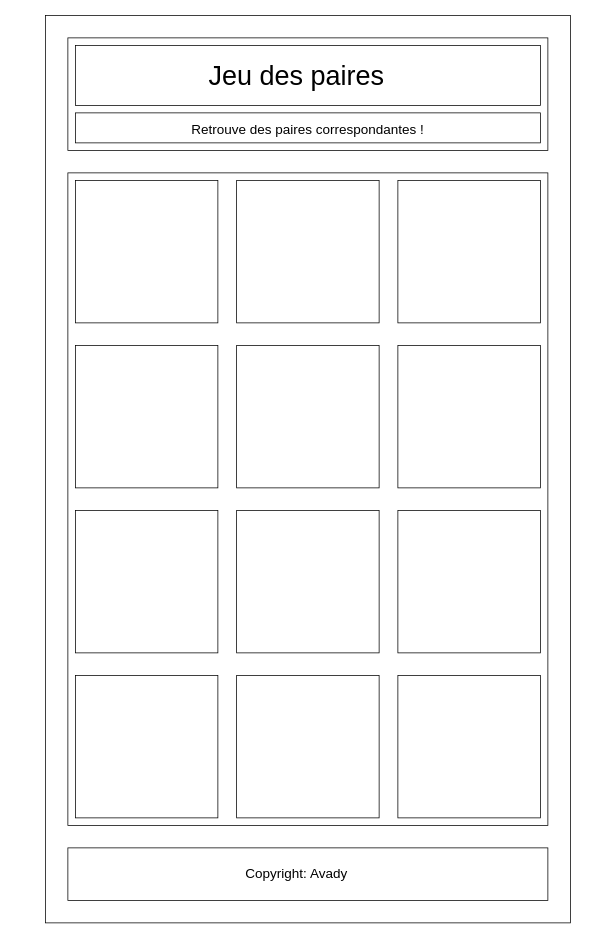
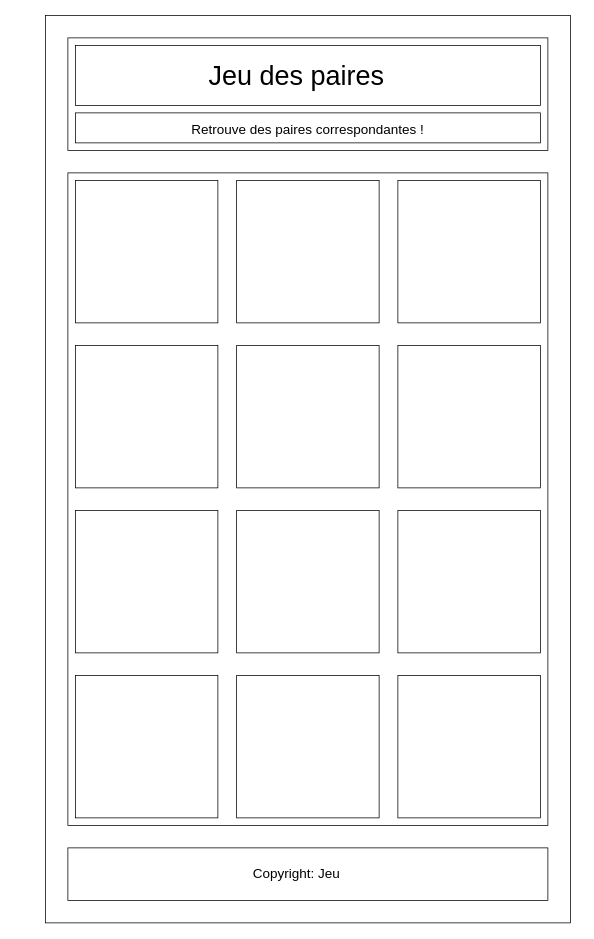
  <mxCell id="0" />
  <mxCell id="1" parent="0" />
  <mxCell id="2" value="" style="rounded=0;whiteSpace=wrap;html=1;" vertex="1" parent="1"><mxGeometry x="60" y="20" width="700" height="1210" as="geometry" /></mxCell>
  <mxCell id="3" value="" style="rounded=0;whiteSpace=wrap;html=1;" vertex="1" parent="1"><mxGeometry x="90" y="50" width="640" height="150" as="geometry" /></mxCell>
  <mxCell id="4" value="" style="rounded=0;whiteSpace=wrap;html=1;" vertex="1" parent="1"><mxGeometry x="100" y="60" width="620" height="80" as="geometry" /></mxCell>
  <mxCell id="5" value="" style="rounded=0;whiteSpace=wrap;html=1;" vertex="1" parent="1"><mxGeometry x="100" y="150" width="620" height="40" as="geometry" /></mxCell>
  <mxCell id="6" value="" style="rounded=0;whiteSpace=wrap;html=1;" vertex="1" parent="1"><mxGeometry x="90" y="230" width="640" height="870" as="geometry" /></mxCell>
  <mxCell id="7" value="" style="rounded=0;whiteSpace=wrap;html=1;" vertex="1" parent="1"><mxGeometry x="90" y="1130" width="640" height="70" as="geometry" /></mxCell>
  <mxCell id="8" value="" style="whiteSpace=wrap;html=1;aspect=fixed;" vertex="1" parent="1"><mxGeometry x="100" y="240" width="190" height="190" as="geometry" /></mxCell>
  <mxCell id="9" value="" style="whiteSpace=wrap;html=1;aspect=fixed;" vertex="1" parent="1"><mxGeometry x="315" y="240" width="190" height="190" as="geometry" /></mxCell>
  <mxCell id="10" value="" style="whiteSpace=wrap;html=1;aspect=fixed;" vertex="1" parent="1"><mxGeometry x="530" y="240" width="190" height="190" as="geometry" /></mxCell>
  <mxCell id="11" value="" style="whiteSpace=wrap;html=1;aspect=fixed;" vertex="1" parent="1"><mxGeometry x="100" y="460" width="190" height="190" as="geometry" /></mxCell>
  <mxCell id="12" value="" style="whiteSpace=wrap;html=1;aspect=fixed;" vertex="1" parent="1"><mxGeometry x="315" y="460" width="190" height="190" as="geometry" /></mxCell>
  <mxCell id="13" value="" style="whiteSpace=wrap;html=1;aspect=fixed;" vertex="1" parent="1"><mxGeometry x="530" y="460" width="190" height="190" as="geometry" /></mxCell>
  <mxCell id="14" value="" style="whiteSpace=wrap;html=1;aspect=fixed;" vertex="1" parent="1"><mxGeometry x="100" y="680" width="190" height="190" as="geometry" /></mxCell>
  <mxCell id="15" value="" style="whiteSpace=wrap;html=1;aspect=fixed;" vertex="1" parent="1"><mxGeometry x="315" y="680" width="190" height="190" as="geometry" /></mxCell>
  <mxCell id="16" value="" style="whiteSpace=wrap;html=1;aspect=fixed;" vertex="1" parent="1"><mxGeometry x="530" y="680" width="190" height="190" as="geometry" /></mxCell>
  <mxCell id="17" value="" style="whiteSpace=wrap;html=1;aspect=fixed;" vertex="1" parent="1"><mxGeometry x="100" y="900" width="190" height="190" as="geometry" /></mxCell>
  <mxCell id="18" value="" style="whiteSpace=wrap;html=1;aspect=fixed;" vertex="1" parent="1"><mxGeometry x="315" y="900" width="190" height="190" as="geometry" /></mxCell>
  <mxCell id="19" value="" style="whiteSpace=wrap;html=1;aspect=fixed;" vertex="1" parent="1"><mxGeometry x="530" y="900" width="190" height="190" as="geometry" /></mxCell>
  <mxCell id="20" value="&lt;font style=&quot;font-size: 36px&quot;&gt;Jeu des paires&lt;/font&gt;" style="text;html=1;strokeColor=none;fillColor=none;align=center;verticalAlign=middle;whiteSpace=wrap;rounded=0;" vertex="1" parent="1"><mxGeometry x="230" y="85" width="330" height="30" as="geometry" /></mxCell>
  <mxCell id="21" value="&lt;span style=&quot;font-size: 18px&quot;&gt;Retrouve des paires correspondantes !&lt;/span&gt;" style="text;html=1;strokeColor=none;fillColor=none;align=center;verticalAlign=middle;whiteSpace=wrap;rounded=0;fontSize=36;" vertex="1" parent="1"><mxGeometry x="220" y="150" width="380" height="30" as="geometry" /></mxCell>
- <mxCell id="22" value="Copyright: Avady" style="text;html=1;strokeColor=none;fillColor=none;align=center;verticalAlign=middle;whiteSpace=wrap;rounded=0;fontSize=18;" vertex="1" parent="1"><mxGeometry x="20" y="1150" width="750" height="30" as="geometry" /></mxCell>
+ <mxCell id="22" value="Copyright: Jeu" style="text;html=1;strokeColor=none;fillColor=none;align=center;verticalAlign=middle;whiteSpace=wrap;rounded=0;fontSize=18;" vertex="1" parent="1"><mxGeometry x="20" y="1150" width="750" height="30" as="geometry" /></mxCell>
